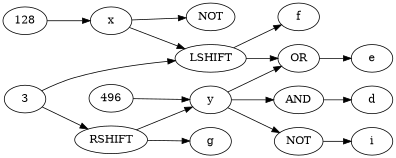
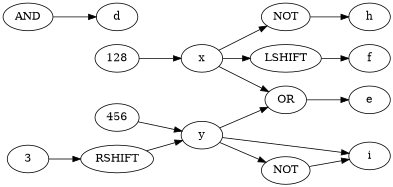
  digraph {
    rankdir=LR
    n1 [label=128]
    x
    OR
    LSHIFT
    n5 [label=NOT]
    AND
    d
    e
    f
-   456 [label=496]
+   h
+   456
    y
    n13 [label=NOT]
    RSHIFT
-   g
    i
    n17 [label=3]
    n1 -> x
-   LSHIFT -> OR
+   x -> OR
    x -> LSHIFT
    x -> n5
    OR -> e
    LSHIFT -> f
+   n5 -> h
    AND -> d
    456 -> y
    y -> OR
-   y -> AND
+   y -> i
    y -> n13
    n13 -> i
    RSHIFT -> y
-   RSHIFT -> g
-   n17 -> LSHIFT
    n17 -> RSHIFT
  }
